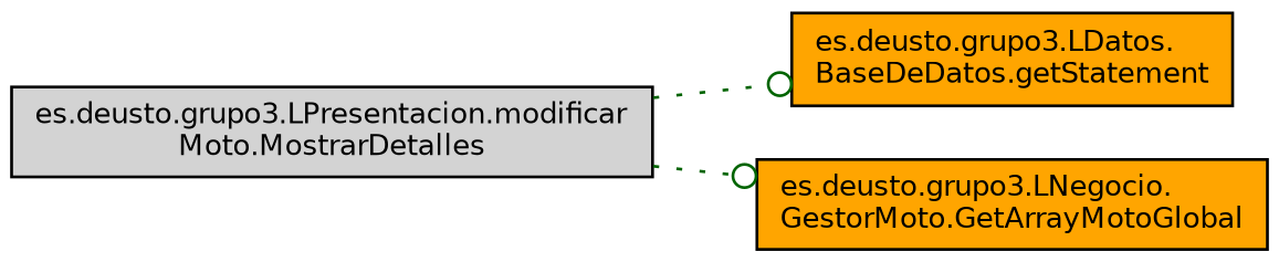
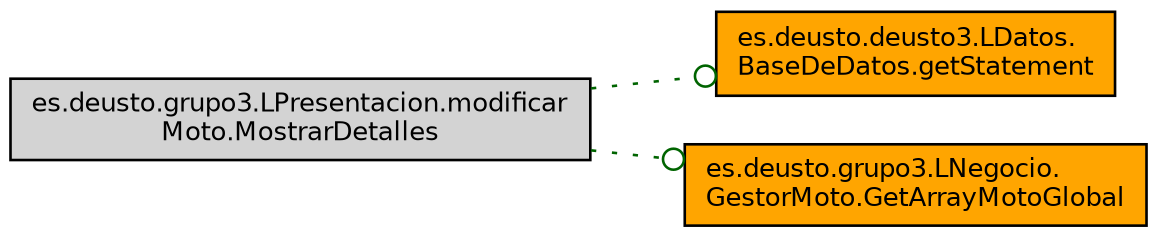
  digraph {
    rankdir=LR
    node [color=black fillcolor=orange fontname=Helvetica fontsize=10 shape=record style=filled]
    edge [color=darkgreen fontname=Helvetica fontsize=10 labelfontname=Helvetica labelfontsize=10 style=dotted arrowhead=odot]
    n1 [fillcolor=lightgrey fontcolor=black height=0.2 label="es.deusto.grupo3.LPresentacion.modificar\lMoto.MostrarDetalles" width=0.4]
-   n2 [height=0.2 label="es.deusto.grupo3.LDatos.\lBaseDeDatos.getStatement" width=0.4]
+   n2 [height=0.2 label="es.deusto.deusto3.LDatos.\lBaseDeDatos.getStatement" width=0.4]
    n3 [height=0.2 label="es.deusto.grupo3.LNegocio.\lGestorMoto.GetArrayMotoGlobal" width=0.4]
    n1 -> n2
    n1 -> n3
  }
